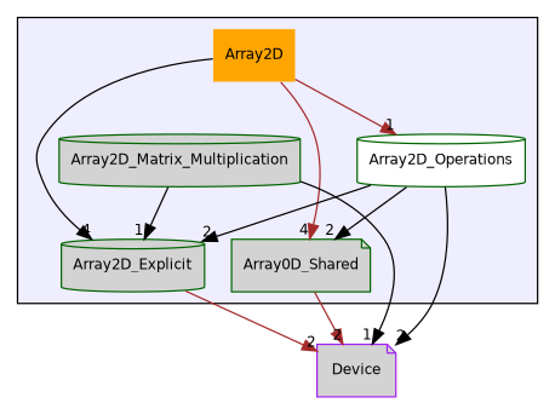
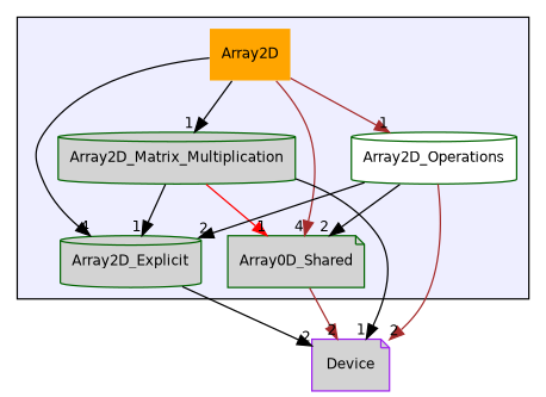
  digraph {
    compound=true
    node [color=darkgreen fillcolor=lightgrey fontname=Helvetica fontsize=10 shape=cylinder style=filled]
    edge [color=black headlabel=1 labeldistance=1.5 labelfontname=Helvetica labelfontsize=10]
    n1 [fillcolor=orange label=Array2D shape=plaintext]
    n2 [label=Array2D_Explicit]
    n3 [label=Array2D_Matrix_Multiplication]
    n4 [fillcolor=white label=Array2D_Operations]
    n5 [label=Array0D_Shared shape=note]
    n6 [color=purple label=Device shape=note]
    subgraph cluster_1 {
      bgcolor="#eeeeff"
      pencolor=black
      n1
      n2
      n3
      n4
      n5
    }
    n1 -> n2 [headlabel=4]
+   n1 -> n3
    n1 -> n4 [color=brown]
    n1 -> n5 [color=brown headlabel=4]
-   n2 -> n6 [color=brown headlabel=2]
+   n2 -> n6 [headlabel=2]
    n3 -> n2
+   n3 -> n5 [color=red]
    n3 -> n6
    n4 -> n2 [headlabel=2]
    n4 -> n5 [headlabel=2]
-   n4 -> n6 [headlabel=2]
+   n4 -> n6 [color=brown headlabel=2]
    n5 -> n6 [color=brown headlabel=2]
  }
